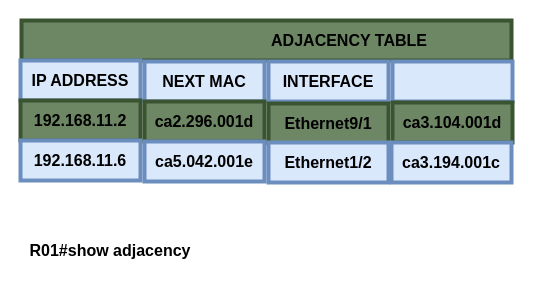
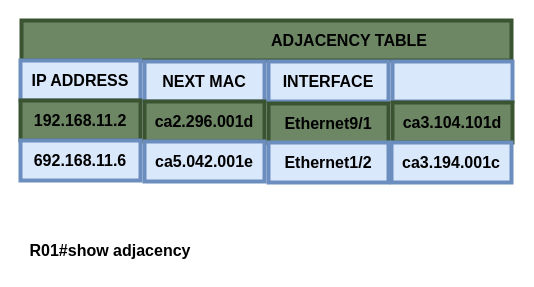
  <mxCell id="0" />
  <mxCell id="1" parent="0" />
  <mxCell id="2" value="" style="rounded=0;whiteSpace=wrap;html=1;strokeWidth=4;fillColor=#6d8764;strokeColor=#3A5431;fontColor=#ffffff;" parent="1" vertex="1"><mxGeometry x="21" y="20" width="490" height="40" as="geometry" /></mxCell>
  <mxCell id="3" value="" style="rounded=0;whiteSpace=wrap;html=1;strokeWidth=4;fillColor=#dae8fc;strokeColor=#6c8ebf;" parent="1" vertex="1"><mxGeometry x="20" y="60" width="120" height="40" as="geometry" /></mxCell>
  <mxCell id="4" value="IP ADDRESS" style="text;html=1;strokeColor=none;fillColor=none;align=center;verticalAlign=middle;whiteSpace=wrap;rounded=0;fontSize=16;fontStyle=1" parent="1" vertex="1"><mxGeometry x="30" y="65" width="100" height="30" as="geometry" /></mxCell>
  <mxCell id="5" value="ADJACENCY TABLE" style="text;html=1;strokeColor=none;fillColor=none;align=center;verticalAlign=middle;whiteSpace=wrap;rounded=0;fontSize=16;fontStyle=1" parent="1" vertex="1"><mxGeometry x="259" y="25" width="180" height="30" as="geometry" /></mxCell>
  <mxCell id="6" value="" style="rounded=0;whiteSpace=wrap;html=1;strokeWidth=4;fillColor=#6d8764;strokeColor=#3A5431;fontColor=#ffffff;" parent="1" vertex="1"><mxGeometry x="20" y="100" width="120" height="40" as="geometry" /></mxCell>
  <mxCell id="7" value="" style="rounded=0;whiteSpace=wrap;html=1;strokeWidth=4;fillColor=#dae8fc;strokeColor=#6c8ebf;" parent="1" vertex="1"><mxGeometry x="20" y="140" width="120" height="40" as="geometry" /></mxCell>
- <mxCell id="8" value="192.168.11.6" style="text;html=1;strokeColor=none;fillColor=none;align=center;verticalAlign=middle;whiteSpace=wrap;rounded=0;fontSize=16;fontStyle=1" parent="1" vertex="1"><mxGeometry x="30" y="145" width="100" height="30" as="geometry" /></mxCell>
+ <mxCell id="8" value="692.168.11.6" style="text;html=1;strokeColor=none;fillColor=none;align=center;verticalAlign=middle;whiteSpace=wrap;rounded=0;fontSize=16;fontStyle=1" parent="1" vertex="1"><mxGeometry x="30" y="145" width="100" height="30" as="geometry" /></mxCell>
  <mxCell id="9" value="" style="rounded=0;whiteSpace=wrap;html=1;strokeWidth=4;fillColor=#dae8fc;strokeColor=#6c8ebf;" parent="1" vertex="1"><mxGeometry x="144" y="61" width="120" height="40" as="geometry" /></mxCell>
  <mxCell id="10" value="NEXT MAC" style="text;html=1;strokeColor=none;fillColor=none;align=center;verticalAlign=middle;whiteSpace=wrap;rounded=0;fontSize=16;fontStyle=1" parent="1" vertex="1"><mxGeometry x="154" y="66" width="100" height="30" as="geometry" /></mxCell>
  <mxCell id="11" value="" style="rounded=0;whiteSpace=wrap;html=1;strokeWidth=4;fillColor=#dae8fc;strokeColor=#6c8ebf;" parent="1" vertex="1"><mxGeometry x="268" y="61" width="120" height="40" as="geometry" /></mxCell>
  <mxCell id="12" value="INTERFACE" style="text;html=1;strokeColor=none;fillColor=none;align=center;verticalAlign=middle;whiteSpace=wrap;rounded=0;fontSize=16;fontStyle=1" parent="1" vertex="1"><mxGeometry x="278" y="66" width="100" height="30" as="geometry" /></mxCell>
  <mxCell id="13" value="" style="rounded=0;whiteSpace=wrap;html=1;strokeWidth=4;fillColor=#dae8fc;strokeColor=#6c8ebf;" parent="1" vertex="1"><mxGeometry x="392" y="61" width="120" height="40" as="geometry" /></mxCell>
  <mxCell id="14" value="" style="rounded=0;whiteSpace=wrap;html=1;strokeWidth=4;fillColor=#6d8764;fontColor=#ffffff;strokeColor=#3A5431;" parent="1" vertex="1"><mxGeometry x="144" y="101" width="120" height="40" as="geometry" /></mxCell>
  <mxCell id="15" value="ca2.296.001d" style="text;html=1;strokeColor=none;fillColor=none;align=center;verticalAlign=middle;whiteSpace=wrap;rounded=0;fontSize=16;fontStyle=1" parent="1" vertex="1"><mxGeometry x="154" y="106" width="100" height="30" as="geometry" /></mxCell>
  <mxCell id="16" value="" style="rounded=0;whiteSpace=wrap;html=1;strokeWidth=4;fillColor=#dae8fc;strokeColor=#6c8ebf;" parent="1" vertex="1"><mxGeometry x="144" y="141" width="120" height="40" as="geometry" /></mxCell>
  <mxCell id="17" value="ca5.042.001e" style="text;html=1;strokeColor=none;fillColor=none;align=center;verticalAlign=middle;whiteSpace=wrap;rounded=0;fontSize=16;fontStyle=1" parent="1" vertex="1"><mxGeometry x="154" y="146" width="100" height="30" as="geometry" /></mxCell>
  <mxCell id="18" value="" style="rounded=0;whiteSpace=wrap;html=1;strokeWidth=4;fillColor=#6d8764;fontColor=#ffffff;strokeColor=#3A5431;" parent="1" vertex="1"><mxGeometry x="268" y="103" width="120" height="40" as="geometry" /></mxCell>
  <mxCell id="19" value="Ethernet9/1" style="text;html=1;strokeColor=none;fillColor=none;align=center;verticalAlign=middle;whiteSpace=wrap;rounded=0;fontSize=16;fontStyle=1" parent="1" vertex="1"><mxGeometry x="278" y="108" width="100" height="30" as="geometry" /></mxCell>
  <mxCell id="20" value="" style="rounded=0;whiteSpace=wrap;html=1;strokeWidth=4;fillColor=#dae8fc;strokeColor=#6c8ebf;" parent="1" vertex="1"><mxGeometry x="268" y="142" width="120" height="40" as="geometry" /></mxCell>
  <mxCell id="21" value="Ethernet1/2" style="text;html=1;strokeColor=none;fillColor=none;align=center;verticalAlign=middle;whiteSpace=wrap;rounded=0;fontSize=16;fontStyle=1" parent="1" vertex="1"><mxGeometry x="278" y="147" width="100" height="30" as="geometry" /></mxCell>
  <mxCell id="22" value="" style="rounded=0;whiteSpace=wrap;html=1;strokeWidth=4;fillColor=#6d8764;fontColor=#ffffff;strokeColor=#3A5431;" parent="1" vertex="1"><mxGeometry x="392" y="102" width="120" height="40" as="geometry" /></mxCell>
- <mxCell id="23" value="ca3.104.001d" style="text;html=1;strokeColor=none;fillColor=none;align=center;verticalAlign=middle;whiteSpace=wrap;rounded=0;fontSize=16;fontStyle=1" parent="1" vertex="1"><mxGeometry x="402" y="107" width="100" height="30" as="geometry" /></mxCell>
+ <mxCell id="23" value="ca3.104.101d" style="text;html=1;strokeColor=none;fillColor=none;align=center;verticalAlign=middle;whiteSpace=wrap;rounded=0;fontSize=16;fontStyle=1" parent="1" vertex="1"><mxGeometry x="402" y="107" width="100" height="30" as="geometry" /></mxCell>
  <mxCell id="24" value="" style="rounded=0;whiteSpace=wrap;html=1;strokeWidth=4;fillColor=#dae8fc;strokeColor=#6c8ebf;" parent="1" vertex="1"><mxGeometry x="391" y="142" width="120" height="40" as="geometry" /></mxCell>
  <mxCell id="25" value="ca3.194.001c" style="text;html=1;strokeColor=none;fillColor=none;align=center;verticalAlign=middle;whiteSpace=wrap;rounded=0;fontSize=16;fontStyle=1" parent="1" vertex="1"><mxGeometry x="401" y="147" width="100" height="30" as="geometry" /></mxCell>
  <mxCell id="26" value="192.168.11.2" style="text;html=1;strokeColor=none;fillColor=none;align=center;verticalAlign=middle;whiteSpace=wrap;rounded=0;fontStyle=1;fontSize=16;" parent="1" vertex="1"><mxGeometry x="50" y="105" width="60" height="30" as="geometry" /></mxCell>
  <mxCell id="27" value="R01#show adjacency" style="text;html=1;strokeColor=none;fillColor=none;align=center;verticalAlign=middle;whiteSpace=wrap;rounded=0;fontSize=16;fontStyle=1" parent="1" vertex="1"><mxGeometry x="20" y="235" width="180" height="30" as="geometry" /></mxCell>
